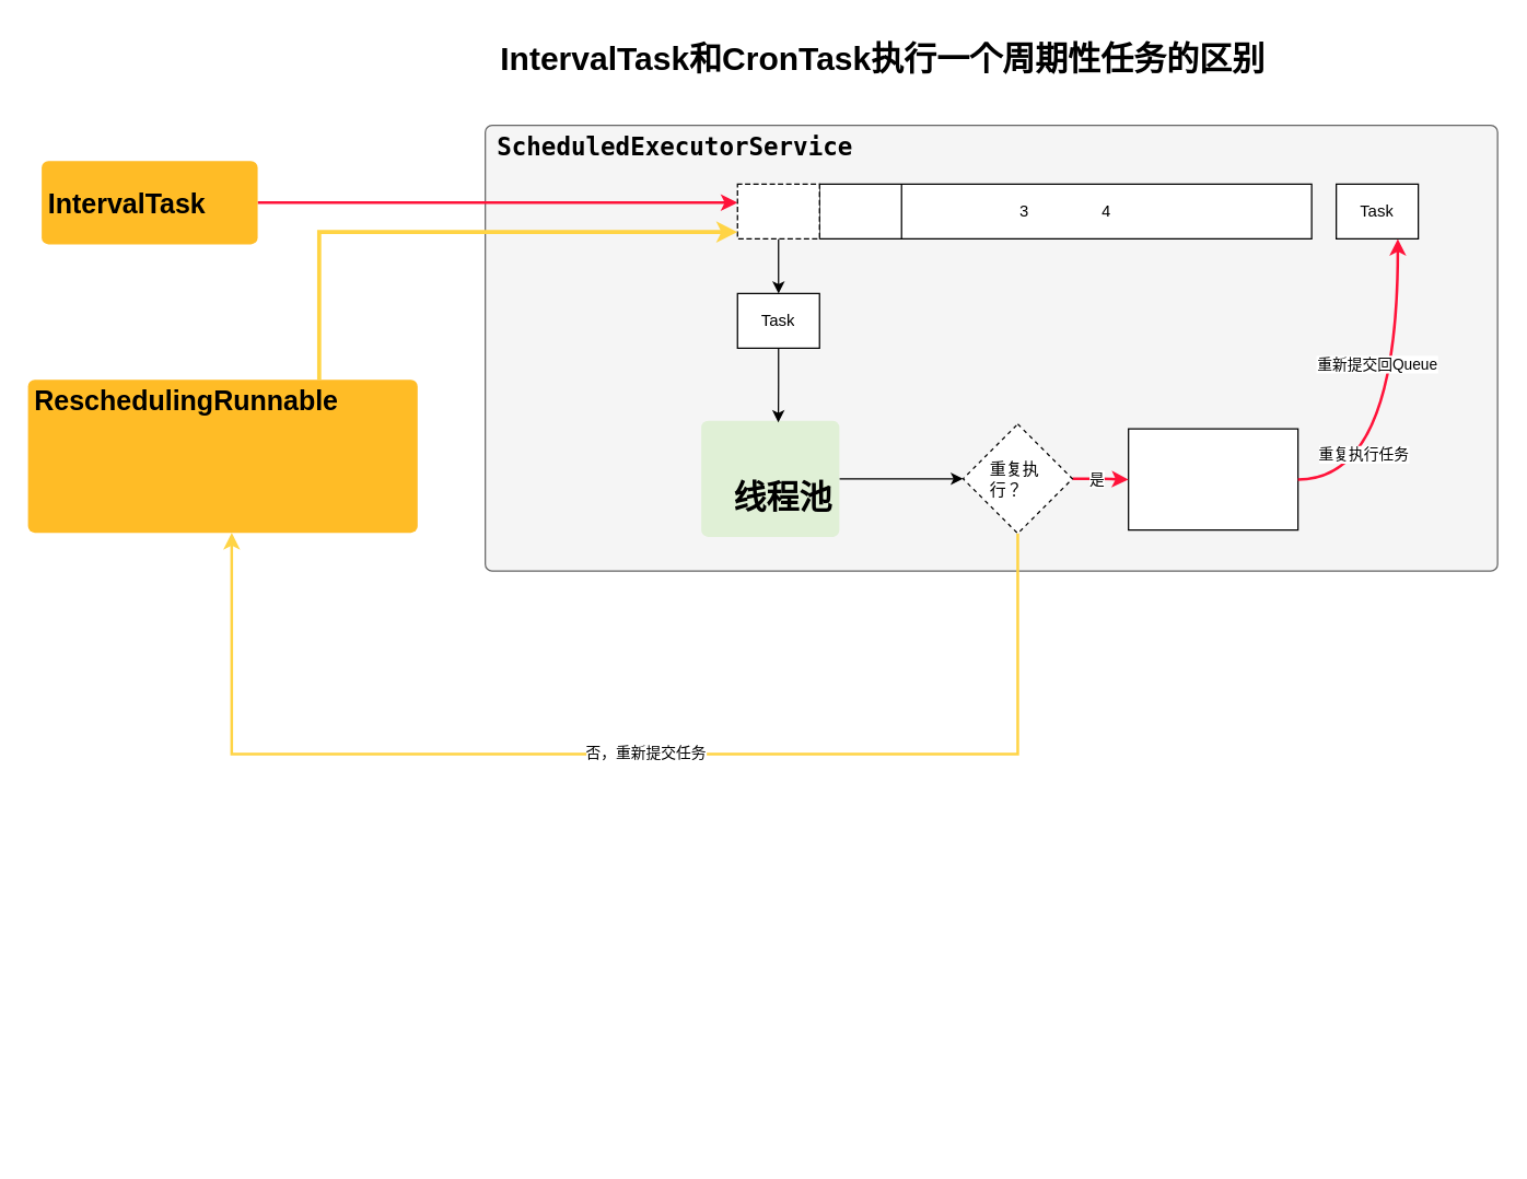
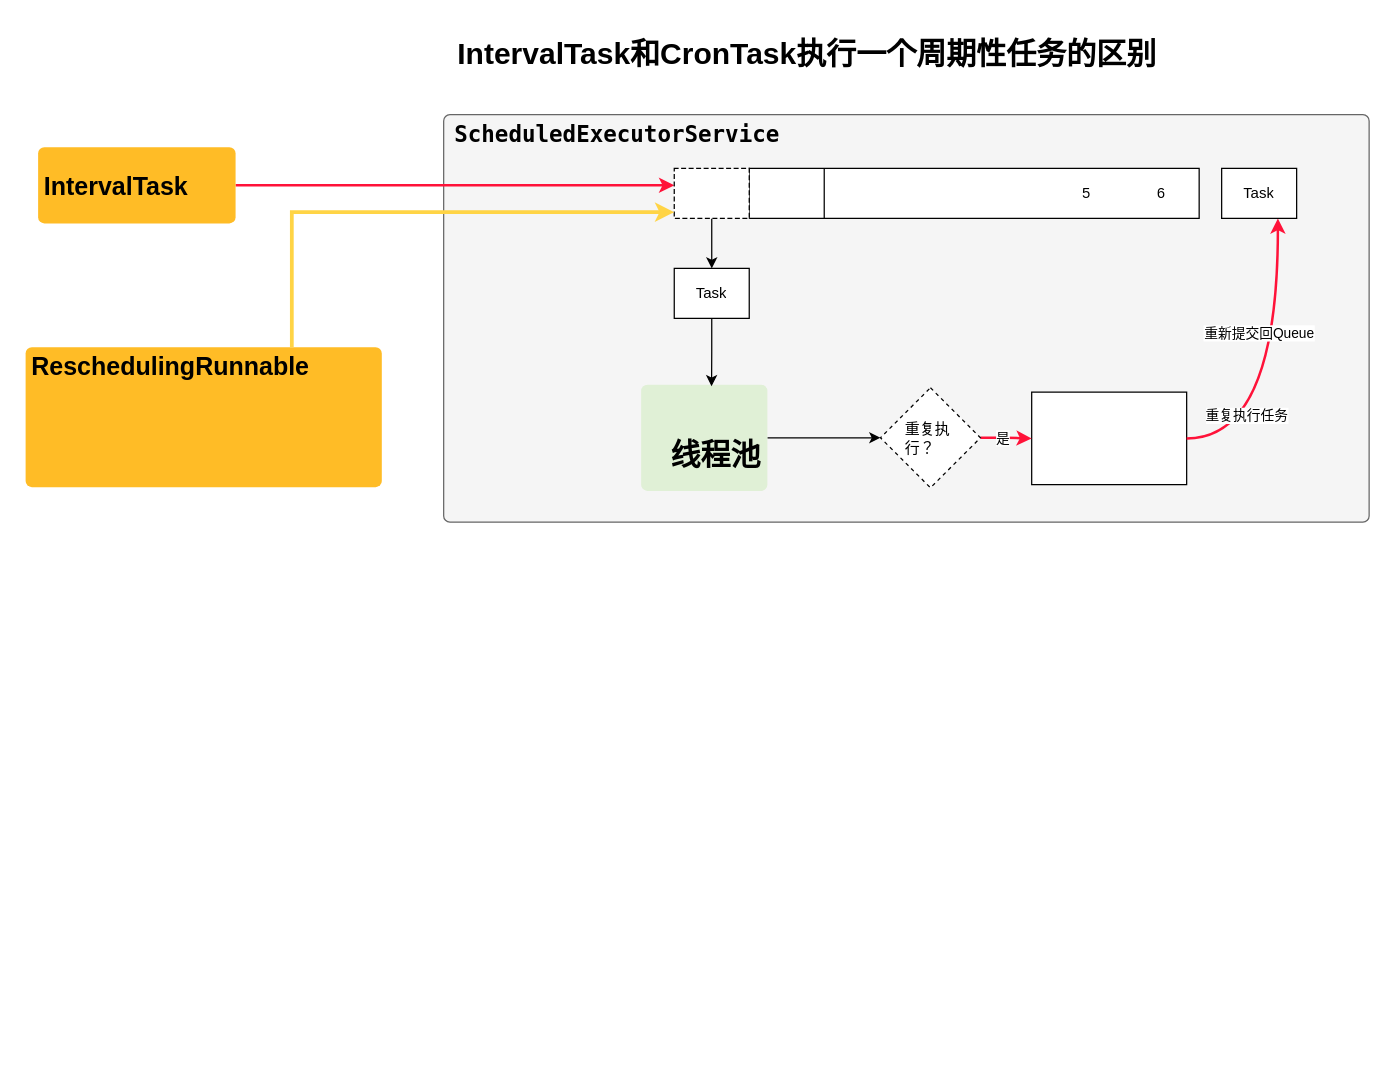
  <mxCell id="0" />
  <mxCell id="1" parent="0" />
  <mxCell id="2" value="" style="html=1;shadow=0;dashed=0;shape=mxgraph.bootstrap.rrect;rSize=5;strokeColor=#666666;strokeWidth=1;fillColor=#f5f5f5;fontColor=#333333;whiteSpace=wrap;align=left;verticalAlign=middle;spacingLeft=0;fontStyle=1;fontSize=14;spacing=5;flipH=0;" vertex="1" parent="1"><mxGeometry x="354.5" y="91" width="740.5" height="326" as="geometry" /></mxCell>
  <mxCell id="3" value="IntervalTask和CronTask执行一个周期性任务的区别" style="text;strokeColor=none;fillColor=none;html=1;fontSize=24;fontStyle=1;verticalAlign=middle;align=center;" vertex="1" parent="1"><mxGeometry x="413" y="20" width="463" height="45" as="geometry" /></mxCell>
  <mxCell id="4" style="edgeStyle=orthogonalEdgeStyle;rounded=0;orthogonalLoop=1;jettySize=auto;html=1;strokeWidth=2;strokeColor=#FF1239;" edge="1" parent="1" source="5" target="23"><mxGeometry relative="1" as="geometry"><Array as="points"><mxPoint x="449" y="148" /><mxPoint x="449" y="148" /></Array></mxGeometry></mxCell>
  <mxCell id="5" value="&lt;span style=&quot;font-size: 20px; text-align: center;&quot;&gt;IntervalTask&lt;/span&gt;" style="html=1;shadow=0;dashed=0;shape=mxgraph.bootstrap.rrect;rSize=5;strokeColor=none;strokeWidth=1;fillColor=#FFBC26;fontColor=#000000;whiteSpace=wrap;align=left;verticalAlign=middle;spacingLeft=0;fontStyle=1;fontSize=20;spacing=5;flipH=0;" vertex="1" parent="1"><mxGeometry x="30" y="117" width="158" height="61" as="geometry" /></mxCell>
  <mxCell id="6" value="&lt;pre style=&quot;background-color: #ffffff ; color: #080808 ; font-family: &amp;#34;jetbrains mono&amp;#34; , monospace ; font-size: 13.5pt&quot;&gt;&lt;br&gt;&lt;/pre&gt;" style="text;whiteSpace=wrap;html=1;" vertex="1" parent="1"><mxGeometry x="86" y="776" width="236" height="64" as="geometry" /></mxCell>
  <mxCell id="7" value="" style="group;fontSize=17;" vertex="1" connectable="0" parent="1"><mxGeometry x="20" y="277" width="285" height="112" as="geometry" /></mxCell>
  <mxCell id="8" value="&lt;div style=&quot;text-align: center ; font-size: 20px&quot;&gt;&lt;font style=&quot;font-size: 20px&quot;&gt;ReschedulingRunnable&lt;/font&gt;&lt;/div&gt;&lt;div style=&quot;text-align: center ; font-size: 20px&quot;&gt;&lt;span&gt;&lt;br&gt;&lt;/span&gt;&lt;/div&gt;&lt;div style=&quot;text-align: center&quot;&gt;&lt;span style=&quot;font-size: 24px&quot;&gt;&lt;br&gt;&lt;/span&gt;&lt;/div&gt;&lt;div style=&quot;text-align: center&quot;&gt;&lt;span style=&quot;font-size: 24px&quot;&gt;&lt;br&gt;&lt;/span&gt;&lt;/div&gt;" style="html=1;shadow=0;dashed=0;shape=mxgraph.bootstrap.rrect;rSize=5;strokeColor=none;strokeWidth=1;fillColor=#FFBC26;fontColor=#000000;whiteSpace=wrap;align=left;verticalAlign=middle;spacingLeft=0;fontStyle=1;fontSize=14;spacing=5;flipH=0;" vertex="1" parent="7"><mxGeometry width="285" height="112" as="geometry" /></mxCell>
  <mxCell id="9" value="" style="edgeStyle=orthogonalEdgeStyle;rounded=0;orthogonalLoop=1;jettySize=auto;html=1;" edge="1" parent="1" source="10" target="37"><mxGeometry relative="1" as="geometry" /></mxCell>
  <mxCell id="10" value="" style="html=1;shadow=0;dashed=0;shape=mxgraph.bootstrap.rrect;rSize=5;strokeColor=none;strokeWidth=1;fillColor=#E0F0D6;fontColor=#59B958;whiteSpace=wrap;align=left;verticalAlign=middle;spacing=20;" vertex="1" parent="1"><mxGeometry x="512.5" y="307" width="101" height="85" as="geometry" /></mxCell>
  <mxCell id="11" value="" style="shape=table;html=1;whiteSpace=wrap;startSize=0;container=1;collapsible=0;childLayout=tableLayout;" vertex="1" parent="1"><mxGeometry x="599" y="134" width="360" height="40" as="geometry" /></mxCell>
  <mxCell id="12" value="" style="shape=partialRectangle;html=1;whiteSpace=wrap;collapsible=0;dropTarget=0;pointerEvents=0;fillColor=none;top=0;left=0;bottom=0;right=0;points=[[0,0.5],[1,0.5]];portConstraint=eastwest;" vertex="1" parent="11"><mxGeometry width="360" height="40" as="geometry" /></mxCell>
- <mxCell id="13" value="3" style="shape=partialRectangle;html=1;whiteSpace=wrap;connectable=0;overflow=hidden;fillColor=none;top=0;left=0;bottom=0;right=0;" vertex="1" parent="12"><mxGeometry x="120" width="60" height="40" as="geometry" /></mxCell>
- <mxCell id="14" value="4" style="shape=partialRectangle;html=1;whiteSpace=wrap;connectable=0;overflow=hidden;fillColor=none;top=0;left=0;bottom=0;right=0;" vertex="1" parent="12"><mxGeometry x="180" width="60" height="40" as="geometry" /></mxCell>
+ <mxCell id="15" value="5" style="shape=partialRectangle;html=1;whiteSpace=wrap;connectable=0;overflow=hidden;fillColor=none;top=0;left=0;bottom=0;right=0;" vertex="1" parent="12"><mxGeometry x="240" width="60" height="40" as="geometry" /></mxCell>
+ <mxCell id="16" value="6" style="shape=partialRectangle;html=1;whiteSpace=wrap;connectable=0;overflow=hidden;fillColor=none;top=0;left=0;bottom=0;right=0;" vertex="1" parent="12"><mxGeometry x="300" width="60" height="40" as="geometry" /></mxCell>
  <mxCell id="17" style="edgeStyle=orthogonalEdgeStyle;rounded=0;orthogonalLoop=1;jettySize=auto;html=1;entryX=0.558;entryY=0.016;entryDx=0;entryDy=0;entryPerimeter=0;" edge="1" parent="1" source="18" target="10"><mxGeometry relative="1" as="geometry" /></mxCell>
  <mxCell id="18" value="" style="shape=table;html=1;whiteSpace=wrap;startSize=0;container=1;collapsible=0;childLayout=tableLayout;" vertex="1" parent="1"><mxGeometry x="539" y="214" width="60" height="40" as="geometry" /></mxCell>
  <mxCell id="19" value="" style="shape=partialRectangle;html=1;whiteSpace=wrap;collapsible=0;dropTarget=0;pointerEvents=0;fillColor=none;top=0;left=0;bottom=0;right=0;points=[[0,0.5],[1,0.5]];portConstraint=eastwest;" vertex="1" parent="18"><mxGeometry width="60" height="40" as="geometry" /></mxCell>
  <mxCell id="20" value="Task" style="shape=partialRectangle;html=1;whiteSpace=wrap;connectable=0;overflow=hidden;fillColor=none;top=0;left=0;bottom=0;right=0;" vertex="1" parent="19"><mxGeometry width="60" height="40" as="geometry" /></mxCell>
  <mxCell id="21" style="edgeStyle=none;rounded=0;orthogonalLoop=1;jettySize=auto;html=1;" edge="1" parent="1" source="22" target="19"><mxGeometry relative="1" as="geometry" /></mxCell>
  <mxCell id="22" value="" style="shape=table;html=1;whiteSpace=wrap;startSize=0;container=1;collapsible=0;childLayout=tableLayout;dashed=1;" vertex="1" parent="1"><mxGeometry x="539" y="134" width="60" height="40" as="geometry" /></mxCell>
  <mxCell id="23" value="" style="shape=partialRectangle;html=1;whiteSpace=wrap;collapsible=0;dropTarget=0;pointerEvents=0;fillColor=none;top=0;left=0;bottom=0;right=0;points=[[0,0.5],[1,0.5]];portConstraint=eastwest;" vertex="1" parent="22"><mxGeometry width="60" height="40" as="geometry" /></mxCell>
  <mxCell id="24" value="" style="shape=table;html=1;whiteSpace=wrap;startSize=0;container=1;collapsible=0;childLayout=tableLayout;" vertex="1" parent="1"><mxGeometry x="825" y="313" width="124" height="74" as="geometry" /></mxCell>
  <mxCell id="25" value="" style="shape=partialRectangle;html=1;whiteSpace=wrap;collapsible=0;dropTarget=0;pointerEvents=0;fillColor=none;top=0;left=0;bottom=0;right=0;points=[[0,0.5],[1,0.5]];portConstraint=eastwest;" vertex="1" parent="24"><mxGeometry width="124" height="74" as="geometry" /></mxCell>
  <mxCell id="26" style="edgeStyle=orthogonalEdgeStyle;curved=1;rounded=0;orthogonalLoop=1;jettySize=auto;html=1;entryX=0.75;entryY=1;entryDx=0;entryDy=0;entryPerimeter=0;strokeColor=#FF1239;strokeWidth=2;" edge="1" parent="1" source="25" target="30"><mxGeometry relative="1" as="geometry"><mxPoint x="1007" y="177" as="targetPoint" /></mxGeometry></mxCell>
  <mxCell id="27" value="重新提交回Queue" style="edgeLabel;html=1;align=center;verticalAlign=middle;resizable=0;points=[];" vertex="1" connectable="0" parent="26"><mxGeometry x="0.27" y="16" relative="1" as="geometry"><mxPoint as="offset" /></mxGeometry></mxCell>
  <mxCell id="28" value="重复执行任务" style="edgeLabel;html=1;align=center;verticalAlign=middle;resizable=0;points=[];" vertex="1" connectable="0" parent="26"><mxGeometry x="-0.622" y="19" relative="1" as="geometry"><mxPoint as="offset" /></mxGeometry></mxCell>
  <mxCell id="29" value="" style="shape=table;html=1;whiteSpace=wrap;startSize=0;container=1;collapsible=0;childLayout=tableLayout;" vertex="1" parent="1"><mxGeometry x="977" y="134" width="60" height="40" as="geometry" /></mxCell>
  <mxCell id="30" value="" style="shape=partialRectangle;html=1;whiteSpace=wrap;collapsible=0;dropTarget=0;pointerEvents=0;fillColor=none;top=0;left=0;bottom=0;right=0;points=[[0,0.5],[1,0.5]];portConstraint=eastwest;" vertex="1" parent="29"><mxGeometry width="60" height="40" as="geometry" /></mxCell>
  <mxCell id="31" value="Task" style="shape=partialRectangle;html=1;whiteSpace=wrap;connectable=0;overflow=hidden;fillColor=none;top=0;left=0;bottom=0;right=0;" vertex="1" parent="30"><mxGeometry width="60" height="40" as="geometry" /></mxCell>
  <mxCell id="32" value="线程池" style="text;strokeColor=none;fillColor=none;html=1;fontSize=24;fontStyle=1;verticalAlign=middle;align=center;" vertex="1" parent="1"><mxGeometry x="537" y="344" width="70" height="40" as="geometry" /></mxCell>
  <mxCell id="33" style="edgeStyle=orthogonalEdgeStyle;rounded=0;orthogonalLoop=1;jettySize=auto;html=1;strokeWidth=2;strokeColor=#FF1239;" edge="1" parent="1" source="37" target="25"><mxGeometry relative="1" as="geometry" /></mxCell>
  <mxCell id="34" value="是" style="edgeLabel;html=1;align=center;verticalAlign=middle;resizable=0;points=[];" vertex="1" connectable="0" parent="33"><mxGeometry x="-0.181" y="1" relative="1" as="geometry"><mxPoint y="1" as="offset" /></mxGeometry></mxCell>
- <mxCell id="35" style="edgeStyle=orthogonalEdgeStyle;rounded=0;orthogonalLoop=1;jettySize=auto;html=1;strokeWidth=2;strokeColor=#FFD445;" edge="1" parent="1" source="37" target="8"><mxGeometry relative="1" as="geometry"><Array as="points"><mxPoint x="744" y="551" /><mxPoint x="169" y="551" /></Array></mxGeometry></mxCell>
- <mxCell id="36" value="否，重新提交任务" style="edgeLabel;html=1;align=center;verticalAlign=middle;resizable=0;points=[];" vertex="1" connectable="0" parent="35"><mxGeometry x="-0.032" y="-2" relative="1" as="geometry"><mxPoint x="1" as="offset" /></mxGeometry></mxCell>
  <mxCell id="37" value="重复执行？" style="rhombus;whiteSpace=wrap;html=1;shadow=0;dashed=1;align=left;strokeWidth=1;spacing=20;" vertex="1" parent="1"><mxGeometry x="704" y="309.5" width="80" height="80" as="geometry" /></mxCell>
  <mxCell id="38" style="edgeStyle=orthogonalEdgeStyle;rounded=0;orthogonalLoop=1;jettySize=auto;html=1;strokeWidth=3;strokeColor=#FFD445;" edge="1" parent="1" source="8" target="23"><mxGeometry relative="1" as="geometry"><Array as="points"><mxPoint x="233" y="169" /></Array></mxGeometry></mxCell>
  <mxCell id="39" value="&lt;pre style=&quot;color: rgb(8, 8, 8); font-family: &amp;quot;jetbrains mono&amp;quot;, monospace; font-size: 13.5pt;&quot;&gt;&lt;span style=&quot;color: #000000&quot;&gt;ScheduledExecutorService&lt;/span&gt;&lt;/pre&gt;" style="text;strokeColor=none;fillColor=none;html=1;fontSize=24;fontStyle=1;verticalAlign=middle;align=center;labelBackgroundColor=none;" vertex="1" parent="1"><mxGeometry x="261" y="83" width="463" height="45" as="geometry" /></mxCell>
